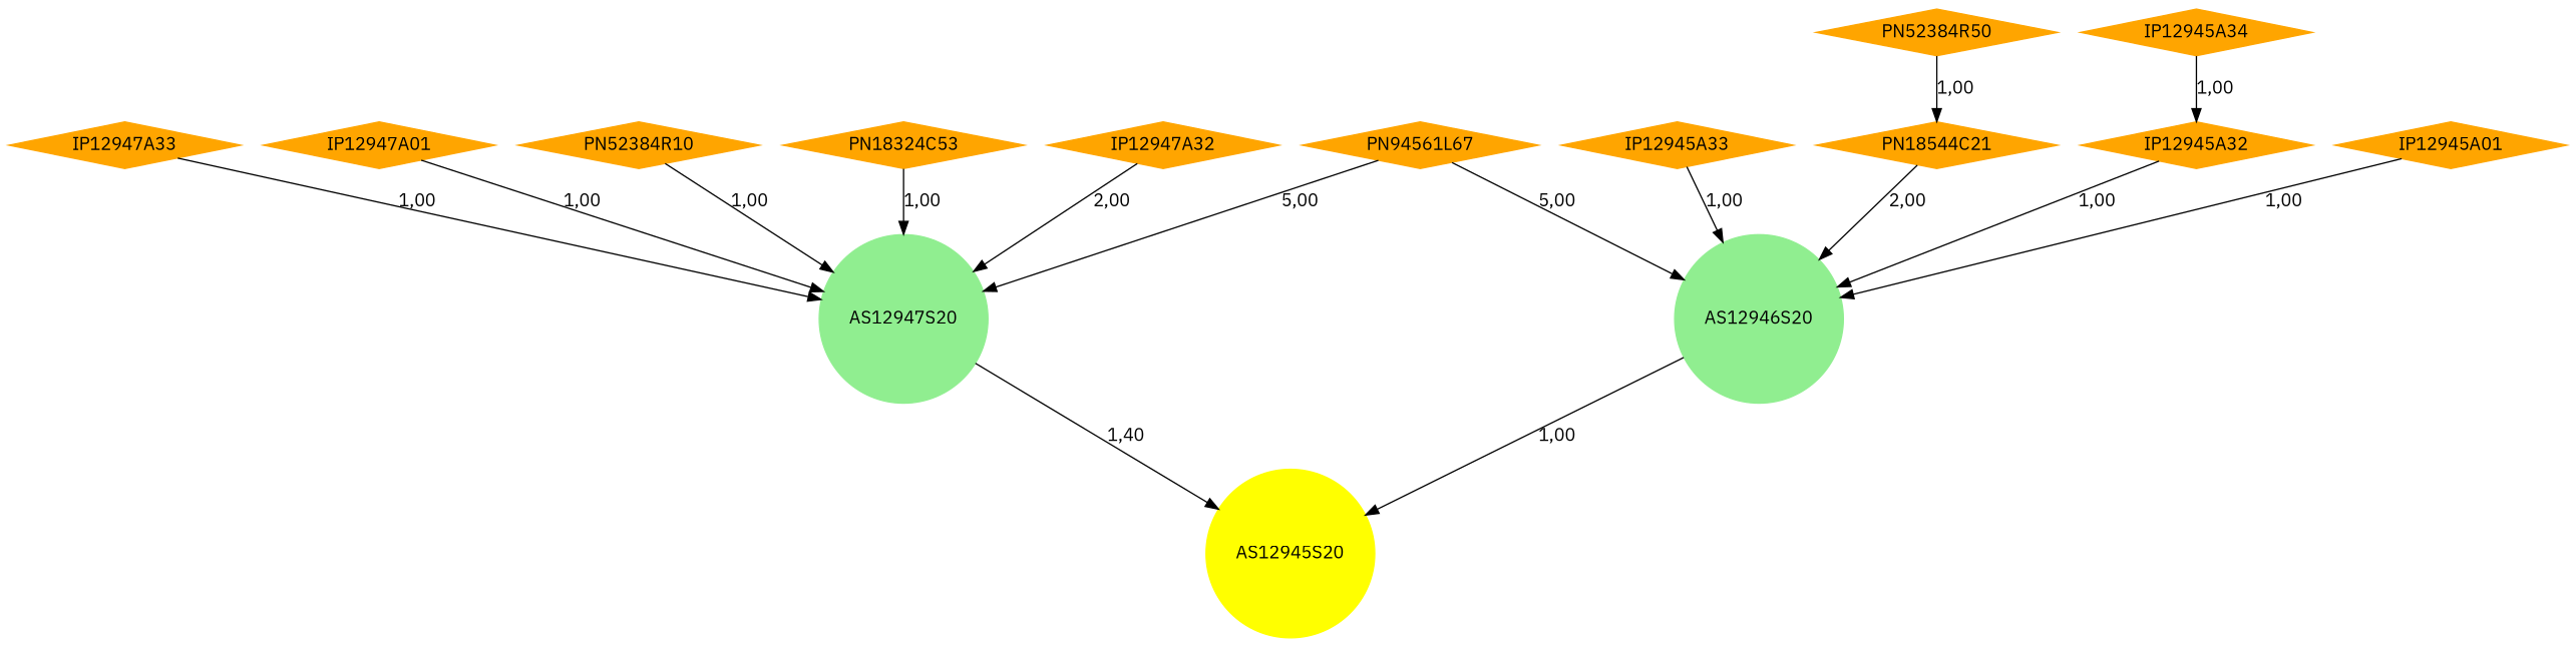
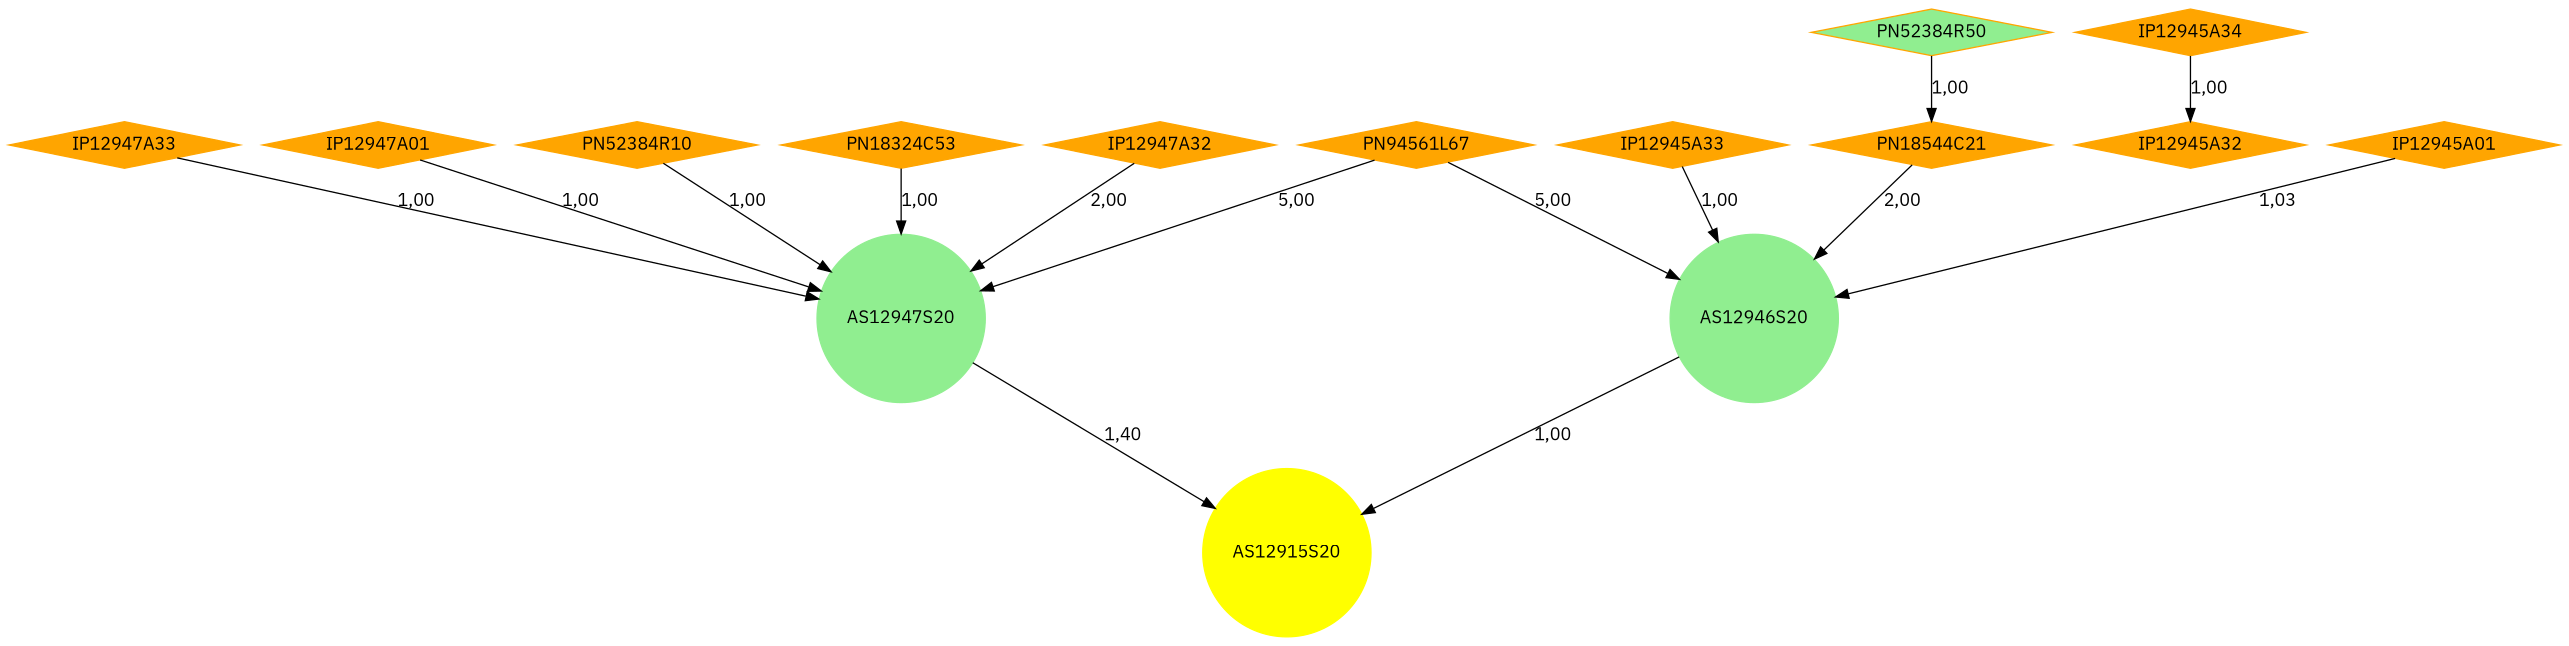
  digraph {
    fontname="IBM Plex Sans"
    node [color=orange fontname="IBM Plex Sans" shape=diamond style=filled]
    edge [fontname="IBM Plex Sans"]
-   AS12945S20 [color=yellow shape=circle]
+   AS12945S20 [color=yellow shape=circle label=AS12915S20]
    AS12947S20 [color=lightgreen shape=circle]
    AS12946S20 [color=lightgreen shape=circle]
    PN94561L67
    PN52384R10
    n6 [label=PN18324C53]
    IP12947A32
    IP12947A33
    IP12947A01
    IP12945A33
-   PN52384R50
+   PN52384R50 [fillcolor=lightgreen]
    PN18544C21
    IP12945A32
    IP12945A01
    IP12945A34
    AS12947S20 -> AS12945S20 [label="1,40"]
    AS12946S20 -> AS12945S20 [label="1,00"]
    PN94561L67 -> AS12947S20 [label="5,00"]
    PN94561L67 -> AS12946S20 [label="5,00"]
    PN52384R10 -> AS12947S20 [label="1,00"]
    n6 -> AS12947S20 [label="1,00"]
    IP12947A32 -> AS12947S20 [label="2,00"]
    IP12947A33 -> AS12947S20 [label="1,00"]
    IP12947A01 -> AS12947S20 [label="1,00"]
    IP12945A33 -> AS12946S20 [label="1,00"]
    PN52384R50 -> PN18544C21 [label="1,00"]
    PN18544C21 -> AS12946S20 [label="2,00"]
-   IP12945A32 -> AS12946S20 [label="1,00"]
-   IP12945A01 -> AS12946S20 [label="1,00"]
+   IP12945A01 -> AS12946S20 [label="1,03"]
    IP12945A34 -> IP12945A32 [label="1,00"]
  }
